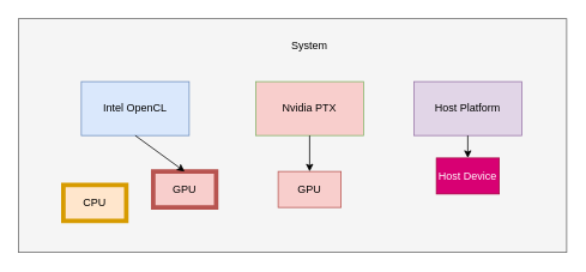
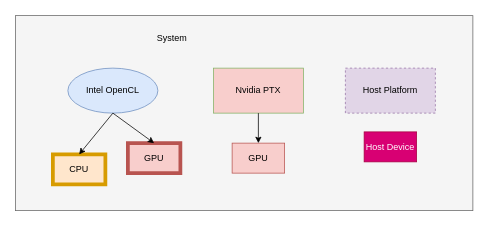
  <mxCell id="0" />
  <mxCell id="1" parent="0" />
  <mxCell id="2" value="" style="rounded=0;whiteSpace=wrap;html=1;fillColor=#f5f5f5;strokeColor=#666666;fontColor=#333333;" vertex="1" parent="1"><mxGeometry x="20" y="20" width="610" height="260" as="geometry" /></mxCell>
- <mxCell id="3" value="Intel OpenCL" style="rounded=0;whiteSpace=wrap;html=1;fillColor=#dae8fc;strokeColor=#6c8ebf;strokeWidth=1;" vertex="1" parent="1"><mxGeometry x="90" y="90" width="120" height="60" as="geometry" /></mxCell>
+ <mxCell id="3" value="Intel OpenCL" style="ellipse;whiteSpace=wrap;html=1;fillColor=#dae8fc;strokeColor=#6c8ebf;strokeWidth=1;" vertex="1" parent="1"><mxGeometry x="90" y="90" width="120" height="60" as="geometry" /></mxCell>
  <mxCell id="4" value="Nvidia PTX" style="rounded=0;whiteSpace=wrap;html=1;fillColor=#f8cecc;strokeColor=#82b366;strokeWidth=1;" vertex="1" parent="1"><mxGeometry x="284" y="90" width="120" height="60" as="geometry" /></mxCell>
  <mxCell id="5" value="CPU" style="rounded=0;whiteSpace=wrap;html=1;fillColor=#ffe6cc;strokeColor=#d79b00;strokeWidth=5;" vertex="1" parent="1"><mxGeometry x="70" y="205" width="70" height="40" as="geometry" /></mxCell>
  <mxCell id="6" value="GPU" style="rounded=0;whiteSpace=wrap;html=1;fillColor=#f8cecc;strokeColor=#b85450;strokeWidth=5;" vertex="1" parent="1"><mxGeometry x="170" y="190" width="70" height="40" as="geometry" /></mxCell>
  <mxCell id="7" value="GPU" style="rounded=0;whiteSpace=wrap;html=1;fillColor=#f8cecc;strokeColor=#b85450;" vertex="1" parent="1"><mxGeometry x="309" y="190" width="70" height="40" as="geometry" /></mxCell>
  <mxCell id="8" value="" style="endArrow=classic;html=1;" edge="1" parent="1" source="4" target="7"><mxGeometry width="50" height="50" relative="1" as="geometry"><mxPoint x="324" y="330" as="sourcePoint" /><mxPoint x="374" y="280" as="targetPoint" /></mxGeometry></mxCell>
  <mxCell id="9" value="" style="endArrow=classic;html=1;exitX=0.5;exitY=1;exitDx=0;exitDy=0;entryX=0.5;entryY=0;entryDx=0;entryDy=0;" edge="1" parent="1" source="3" target="6"><mxGeometry width="50" height="50" relative="1" as="geometry"><mxPoint x="380" y="330" as="sourcePoint" /><mxPoint x="430" y="280" as="targetPoint" /></mxGeometry></mxCell>
- <mxCell id="11" value="System" style="text;html=1;strokeColor=none;fillColor=none;align=center;verticalAlign=middle;whiteSpace=wrap;rounded=0;" vertex="1" parent="1"><mxGeometry x="324" y="40" width="40" height="20" as="geometry" /></mxCell>
- <mxCell id="12" value="Host Platform" style="rounded=0;whiteSpace=wrap;html=1;fillColor=#e1d5e7;strokeColor=#9673a6;strokeWidth=1;" vertex="1" parent="1"><mxGeometry x="460" y="90" width="120" height="60" as="geometry" /></mxCell>
+ <mxCell id="10" value="" style="endArrow=classic;html=1;entryX=0.5;entryY=0;entryDx=0;entryDy=0;exitX=0.5;exitY=1;exitDx=0;exitDy=0;" edge="1" parent="1" source="3" target="5"><mxGeometry width="50" height="50" relative="1" as="geometry"><mxPoint x="160" y="160" as="sourcePoint" /><mxPoint x="196.667" y="200" as="targetPoint" /></mxGeometry></mxCell>
+ <mxCell id="11" value="System" style="text;html=1;strokeColor=none;fillColor=none;align=center;verticalAlign=middle;whiteSpace=wrap;rounded=0;" vertex="1" parent="1"><mxGeometry x="209" y="40" width="40" height="20" as="geometry" /></mxCell>
+ <mxCell id="12" value="Host Platform" style="rounded=0;whiteSpace=wrap;html=1;fillColor=#e1d5e7;strokeColor=#9673a6;strokeWidth=1;dashed=1;" vertex="1" parent="1"><mxGeometry x="460" y="90" width="120" height="60" as="geometry" /></mxCell>
  <mxCell id="13" value="Host Device" style="rounded=0;whiteSpace=wrap;html=1;fillColor=#d80073;strokeColor=#A50040;fontColor=#ffffff;" vertex="1" parent="1"><mxGeometry x="485" y="175" width="70" height="40" as="geometry" /></mxCell>
- <mxCell id="14" value="" style="endArrow=classic;html=1;" edge="1" parent="1" source="12" target="13"><mxGeometry width="50" height="50" relative="1" as="geometry"><mxPoint x="500" y="330" as="sourcePoint" /><mxPoint x="550" y="280" as="targetPoint" /></mxGeometry></mxCell>
